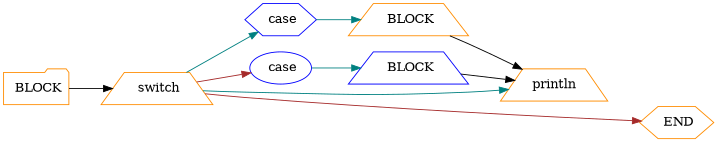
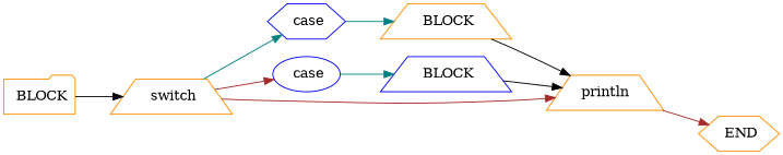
  digraph {
    rankdir=LR
    node [color=darkorange shape=trapezium]
    edge [color=teal]
    n1 [label=" BLOCK" shape=folder]
    n2 [label=" switch"]
    n3 [color=blue label=" case" shape=hexagon]
    n4 [color=blue label=" case" shape=ellipse]
    n5 [label=println]
    n6 [label=" BLOCK"]
    n7 [color=blue label=" BLOCK"]
    n8 [label=" END" shape=hexagon]
    n1 -> n2 [color=black]
    n2 -> n3
    n2 -> n4 [color=brown]
-   n2 -> n5
+   n2 -> n5 [color=brown]
    n3 -> n6
    n4 -> n7
-   n2 -> n8 [color=brown]
+   n5 -> n8 [color=brown]
    n6 -> n5 [color=black]
    n7 -> n5 [color=black]
  }
